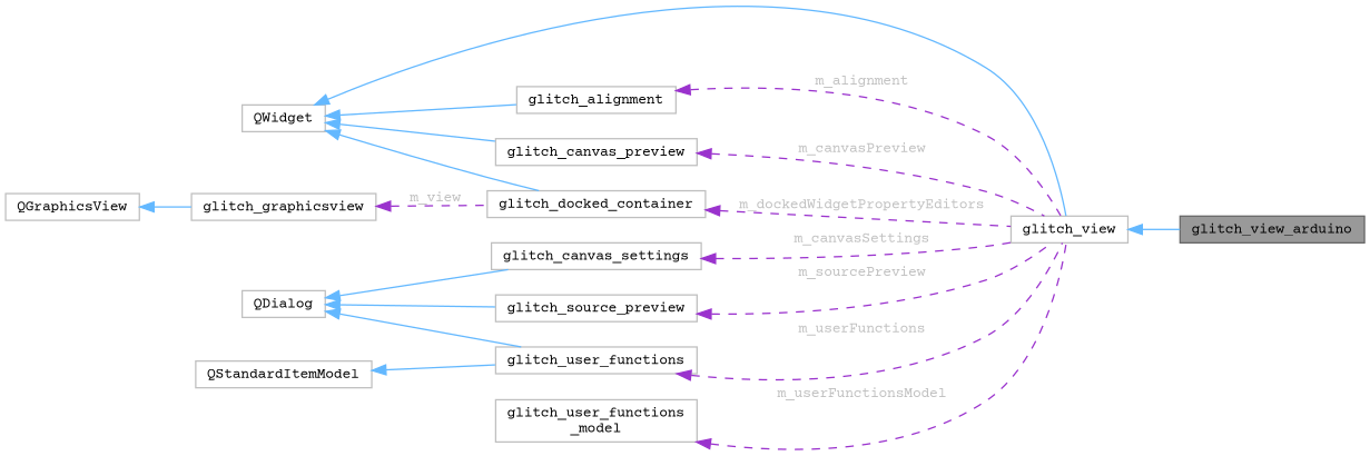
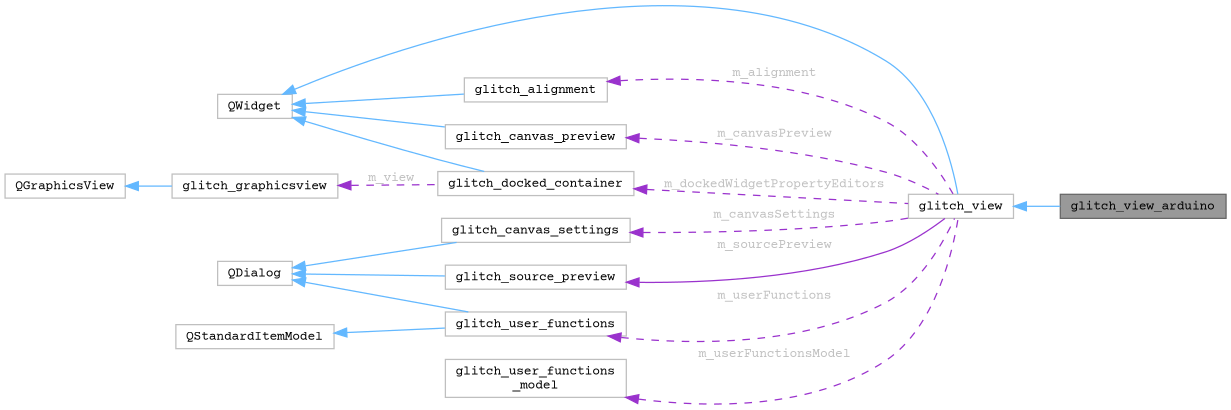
  digraph {
    fontname="Courier Prime"
    rankdir=LR
    node [color=grey75 fillcolor=white fontname="Courier Prime" fontsize=10 shape=box style=filled]
    edge [color=steelblue1 dir=back fontname="Courier Prime" fontsize=10 labelfontname=Helvetica labelfontsize=10 style=solid]
    n1 [color=gray40 fillcolor=grey60 fontcolor=black height=0.2 label=glitch_view_arduino width=0.4]
    n2 [height=0.2 label=glitch_view width=0.4]
    n3 [height=0.2 label=QWidget width=0.4]
    n4 [height=0.2 label=glitch_alignment width=0.4]
    n5 [height=0.2 label=glitch_canvas_preview width=0.4]
    n6 [height=0.2 label=glitch_docked_container width=0.4]
    n7 [height=0.2 label=glitch_canvas_settings width=0.4]
    n8 [height=0.2 label=QDialog width=0.4]
    n9 [height=0.2 label=glitch_source_preview width=0.4]
    n10 [height=0.2 label=glitch_user_functions width=0.4]
    n11 [height=0.2 label=glitch_graphicsview width=0.4]
    n12 [height=0.2 label=QGraphicsView width=0.4]
    n13 [height=0.2 label="glitch_user_functions\l_model" width=0.4]
    n14 [height=0.2 label=QStandardItemModel width=0.4]
    n2 -> n1
    n3 -> n2
    n3 -> n4
    n3 -> n5
    n3 -> n6
    n4 -> n2 [color=darkorchid3 fontcolor=grey label=" m_alignment" style=dashed]
    n5 -> n2 [color=darkorchid3 fontcolor=grey label=" m_canvasPreview" style=dashed]
    n6 -> n2 [color=darkorchid3 fontcolor=grey label=" m_dockedWidgetPropertyEditors" style=dashed]
    n7 -> n2 [color=darkorchid3 fontcolor=grey label=" m_canvasSettings" style=dashed]
    n8 -> n7
    n8 -> n9
    n8 -> n10
-   n9 -> n2 [color=darkorchid3 fontcolor=grey label=" m_sourcePreview" style=dashed]
+   n9 -> n2 [color=darkorchid3 fontcolor=grey label=" m_sourcePreview"]
    n10 -> n2 [color=darkorchid3 fontcolor=grey label=" m_userFunctions" style=dashed]
    n11 -> n6 [color=darkorchid3 fontcolor=grey label=" m_view" style=dashed]
    n12 -> n11
    n13 -> n2 [color=darkorchid3 fontcolor=grey label=" m_userFunctionsModel" style=dashed]
    n14 -> n10
  }
